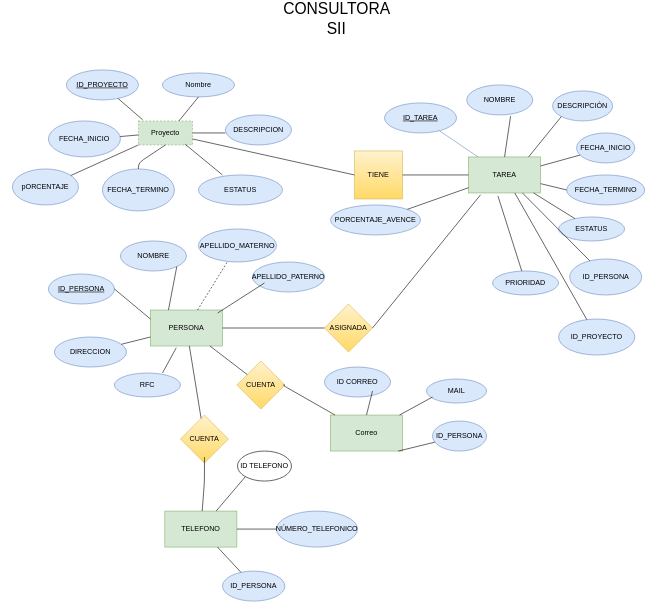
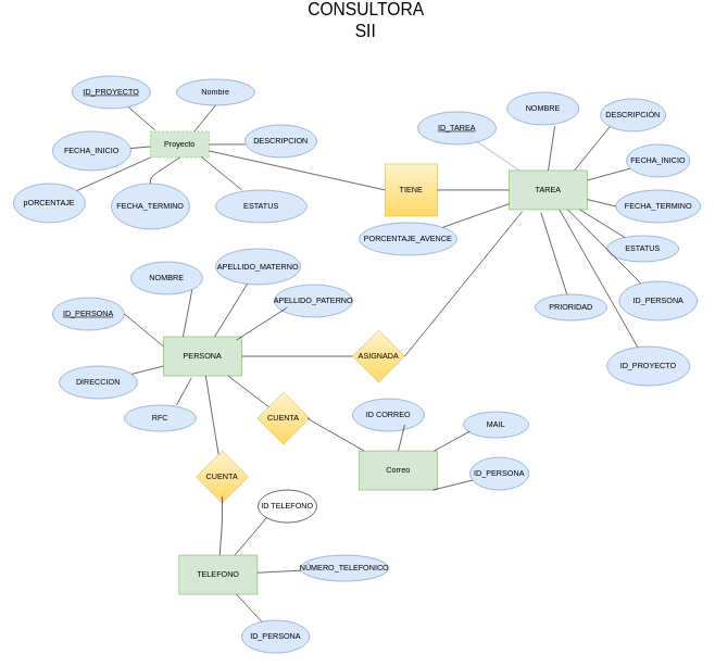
  <mxCell id="0" />
  <mxCell id="1" parent="0" />
  <mxCell id="2" value="Proyecto" style="rounded=0;whiteSpace=wrap;html=1;fillColor=#d5e8d4;strokeColor=#82b366;dashed=1;" vertex="1" parent="1"><mxGeometry x="230" y="200" width="90" height="40" as="geometry" /></mxCell>
  <mxCell id="3" value="&lt;font style=&quot;font-size: 26px&quot;&gt;CONSULTORA SII&lt;/font&gt;" style="text;html=1;strokeColor=none;fillColor=none;align=center;verticalAlign=middle;whiteSpace=wrap;rounded=0;" vertex="1" parent="1"><mxGeometry x="540" y="20" width="40" height="20" as="geometry" /></mxCell>
  <mxCell id="4" value="ID_PROYECTO" style="ellipse;whiteSpace=wrap;html=1;fillColor=#dae8fc;strokeColor=#6c8ebf;fontStyle=4" vertex="1" parent="1"><mxGeometry x="110" y="115" width="120" height="50" as="geometry" /></mxCell>
  <mxCell id="5" value="Nombre" style="ellipse;whiteSpace=wrap;html=1;fillColor=#dae8fc;strokeColor=#6c8ebf;" vertex="1" parent="1"><mxGeometry x="270" y="120" width="120" height="40" as="geometry" /></mxCell>
  <mxCell id="6" value="DESCRIPCION" style="ellipse;whiteSpace=wrap;html=1;fillColor=#dae8fc;strokeColor=#6c8ebf;" vertex="1" parent="1"><mxGeometry x="375" y="190" width="110" height="50" as="geometry" /></mxCell>
  <mxCell id="7" value="ESTATUS" style="ellipse;whiteSpace=wrap;html=1;fillColor=#dae8fc;strokeColor=#6c8ebf;" vertex="1" parent="1"><mxGeometry x="330" y="290" width="140" height="50" as="geometry" /></mxCell>
  <mxCell id="8" value="FECHA_INICIO" style="ellipse;whiteSpace=wrap;html=1;fillColor=#dae8fc;strokeColor=#6c8ebf;" vertex="1" parent="1"><mxGeometry x="80" y="200" width="120" height="60" as="geometry" /></mxCell>
  <mxCell id="9" value="FECHA_TERMINO" style="ellipse;whiteSpace=wrap;html=1;fillColor=#dae8fc;strokeColor=#6c8ebf;" vertex="1" parent="1"><mxGeometry x="170" y="280" width="120" height="70" as="geometry" /></mxCell>
  <mxCell id="10" value="" style="endArrow=none;html=1;entryX=0.867;entryY=0.975;entryDx=0;entryDy=0;entryPerimeter=0;exitX=0.286;exitY=0;exitDx=0;exitDy=0;exitPerimeter=0;" edge="1" parent="1" source="7" target="2"><mxGeometry width="50" height="50" relative="1" as="geometry"><mxPoint x="450" y="370" as="sourcePoint" /><mxPoint x="500" y="320" as="targetPoint" /><Array as="points" /></mxGeometry></mxCell>
  <mxCell id="11" value="" style="endArrow=none;html=1;" edge="1" parent="1" source="2"><mxGeometry width="50" height="50" relative="1" as="geometry"><mxPoint x="325" y="270" as="sourcePoint" /><mxPoint x="375" y="220" as="targetPoint" /></mxGeometry></mxCell>
  <mxCell id="12" value="" style="endArrow=none;html=1;exitX=0.078;exitY=-0.05;exitDx=0;exitDy=0;exitPerimeter=0;" edge="1" parent="1" source="2" target="4"><mxGeometry width="50" height="50" relative="1" as="geometry"><mxPoint x="220" y="200" as="sourcePoint" /><mxPoint x="270" y="150" as="targetPoint" /></mxGeometry></mxCell>
  <mxCell id="13" value="" style="endArrow=none;html=1;entryX=0.5;entryY=1;entryDx=0;entryDy=0;exitX=0.75;exitY=0;exitDx=0;exitDy=0;" edge="1" parent="1" source="2" target="5"><mxGeometry width="50" height="50" relative="1" as="geometry"><mxPoint x="300" y="220" as="sourcePoint" /><mxPoint x="350" y="170" as="targetPoint" /></mxGeometry></mxCell>
  <mxCell id="14" value="" style="endArrow=none;html=1;entryX=0.5;entryY=1;entryDx=0;entryDy=0;" edge="1" parent="1" source="9" target="2"><mxGeometry width="50" height="50" relative="1" as="geometry"><mxPoint x="450" y="370" as="sourcePoint" /><mxPoint x="500" y="320" as="targetPoint" /><Array as="points"><mxPoint x="230" y="270" /></Array></mxGeometry></mxCell>
  <mxCell id="15" value="" style="endArrow=none;html=1;" edge="1" parent="1" source="8" target="2"><mxGeometry width="50" height="50" relative="1" as="geometry"><mxPoint x="450" y="370" as="sourcePoint" /><mxPoint x="500" y="320" as="targetPoint" /></mxGeometry></mxCell>
  <mxCell id="16" value="TIENE" style="whiteSpace=wrap;html=1;fillColor=#fff2cc;strokeColor=#d6b656;gradientColor=#ffd966;rounded=0;" vertex="1" parent="1"><mxGeometry x="590" y="250" width="80" height="80" as="geometry" /></mxCell>
  <mxCell id="17" value="" style="endArrow=none;html=1;entryX=0;entryY=0.5;entryDx=0;entryDy=0;exitX=1;exitY=0.75;exitDx=0;exitDy=0;" edge="1" parent="1" source="2" target="16"><mxGeometry width="50" height="50" relative="1" as="geometry"><mxPoint x="450" y="370" as="sourcePoint" /><mxPoint x="500" y="320" as="targetPoint" /></mxGeometry></mxCell>
  <mxCell id="18" value="TAREA" style="rounded=0;whiteSpace=wrap;html=1;fillColor=#d5e8d4;strokeColor=#82b366;" vertex="1" parent="1"><mxGeometry x="780" y="260" width="120" height="60" as="geometry" /></mxCell>
  <mxCell id="19" value="" style="endArrow=none;html=1;exitX=1;exitY=0.5;exitDx=0;exitDy=0;" edge="1" parent="1" source="16" target="18"><mxGeometry width="50" height="50" relative="1" as="geometry"><mxPoint x="450" y="370" as="sourcePoint" /><mxPoint x="500" y="320" as="targetPoint" /></mxGeometry></mxCell>
  <mxCell id="20" value="ID_TAREA" style="ellipse;whiteSpace=wrap;html=1;fillColor=#dae8fc;strokeColor=#6c8ebf;fontStyle=4" vertex="1" parent="1"><mxGeometry x="640" y="170" width="120" height="50" as="geometry" /></mxCell>
  <mxCell id="21" value="NOMBRE" style="ellipse;whiteSpace=wrap;html=1;fillColor=#dae8fc;strokeColor=#6c8ebf;" vertex="1" parent="1"><mxGeometry x="777" y="140" width="110" height="50" as="geometry" /></mxCell>
  <mxCell id="22" value="DESCRIPCIÓN" style="ellipse;whiteSpace=wrap;html=1;fillColor=#dae8fc;strokeColor=#6c8ebf;" vertex="1" parent="1"><mxGeometry x="920" y="150" width="100" height="50" as="geometry" /></mxCell>
  <mxCell id="23" value="FECHA_INICIO" style="ellipse;whiteSpace=wrap;html=1;fillColor=#dae8fc;strokeColor=#6c8ebf;" vertex="1" parent="1"><mxGeometry x="960" y="220" width="97" height="50" as="geometry" /></mxCell>
  <mxCell id="24" value="FECHA_TERMINO" style="ellipse;whiteSpace=wrap;html=1;fillColor=#dae8fc;strokeColor=#6c8ebf;" vertex="1" parent="1"><mxGeometry x="943.5" y="290" width="130" height="50" as="geometry" /></mxCell>
  <mxCell id="25" value="ESTATUS" style="ellipse;whiteSpace=wrap;html=1;fillColor=#dae8fc;strokeColor=#6c8ebf;" vertex="1" parent="1"><mxGeometry x="930" y="360" width="110" height="40" as="geometry" /></mxCell>
  <mxCell id="26" value="PRIORIDAD" style="ellipse;whiteSpace=wrap;html=1;fillColor=#dae8fc;strokeColor=#6c8ebf;" vertex="1" parent="1"><mxGeometry x="820" y="450" width="110" height="40" as="geometry" /></mxCell>
  <mxCell id="27" value="" style="endArrow=none;html=1;entryX=0.664;entryY=1.04;entryDx=0;entryDy=0;entryPerimeter=0;exitX=0.5;exitY=0;exitDx=0;exitDy=0;" edge="1" parent="1" source="18" target="21"><mxGeometry width="50" height="50" relative="1" as="geometry"><mxPoint x="850" y="250" as="sourcePoint" /><mxPoint x="890" y="210" as="targetPoint" /></mxGeometry></mxCell>
  <mxCell id="28" value="" style="endArrow=none;html=1;entryX=0;entryY=1;entryDx=0;entryDy=0;" edge="1" parent="1" target="22"><mxGeometry width="50" height="50" relative="1" as="geometry"><mxPoint x="880" y="260" as="sourcePoint" /><mxPoint x="930" y="210" as="targetPoint" /></mxGeometry></mxCell>
  <mxCell id="29" value="" style="endArrow=none;html=1;exitX=1;exitY=0.25;exitDx=0;exitDy=0;" edge="1" parent="1" source="18" target="23"><mxGeometry width="50" height="50" relative="1" as="geometry"><mxPoint x="450" y="370" as="sourcePoint" /><mxPoint x="500" y="320" as="targetPoint" /></mxGeometry></mxCell>
  <mxCell id="30" value="" style="endArrow=none;html=1;entryX=0;entryY=0.5;entryDx=0;entryDy=0;" edge="1" parent="1" source="18" target="24"><mxGeometry width="50" height="50" relative="1" as="geometry"><mxPoint x="880" y="350" as="sourcePoint" /><mxPoint x="930" y="300" as="targetPoint" /></mxGeometry></mxCell>
  <mxCell id="31" value="" style="endArrow=none;html=1;" edge="1" parent="1" source="18" target="25"><mxGeometry width="50" height="50" relative="1" as="geometry"><mxPoint x="680" y="410" as="sourcePoint" /><mxPoint x="890" y="370" as="targetPoint" /></mxGeometry></mxCell>
  <mxCell id="32" value="" style="endArrow=none;html=1;entryX=0.408;entryY=1.083;entryDx=0;entryDy=0;entryPerimeter=0;" edge="1" parent="1" source="26" target="18"><mxGeometry width="50" height="50" relative="1" as="geometry"><mxPoint x="570" y="380" as="sourcePoint" /><mxPoint x="620" y="330" as="targetPoint" /></mxGeometry></mxCell>
  <mxCell id="33" value="PORCENTAJE_AVENCE" style="ellipse;whiteSpace=wrap;html=1;fillColor=#dae8fc;strokeColor=#6c8ebf;" vertex="1" parent="1"><mxGeometry x="550" y="340" width="150" height="50" as="geometry" /></mxCell>
  <mxCell id="34" value="" style="endArrow=none;html=1;exitX=1;exitY=0;exitDx=0;exitDy=0;" edge="1" parent="1" source="33" target="18"><mxGeometry width="50" height="50" relative="1" as="geometry"><mxPoint x="450" y="370" as="sourcePoint" /><mxPoint x="500" y="320" as="targetPoint" /></mxGeometry></mxCell>
  <mxCell id="35" value="pORCENTAJE" style="ellipse;whiteSpace=wrap;html=1;fillColor=#dae8fc;strokeColor=#6c8ebf;" vertex="1" parent="1"><mxGeometry x="20" y="280" width="110" height="60" as="geometry" /></mxCell>
  <mxCell id="36" value="" style="endArrow=none;html=1;entryX=0;entryY=1;entryDx=0;entryDy=0;" edge="1" parent="1" source="35" target="2"><mxGeometry width="50" height="50" relative="1" as="geometry"><mxPoint x="450" y="370" as="sourcePoint" /><mxPoint x="500" y="320" as="targetPoint" /></mxGeometry></mxCell>
  <mxCell id="37" value="ID_PERSONA" style="ellipse;whiteSpace=wrap;html=1;fillColor=#dae8fc;strokeColor=#6c8ebf;" vertex="1" parent="1"><mxGeometry x="948.5" y="430" width="120" height="60" as="geometry" /></mxCell>
  <mxCell id="38" value="" style="endArrow=none;html=1;" edge="1" parent="1" source="37" target="18"><mxGeometry width="50" height="50" relative="1" as="geometry"><mxPoint x="450" y="370" as="sourcePoint" /><mxPoint x="500" y="320" as="targetPoint" /></mxGeometry></mxCell>
  <mxCell id="39" value="ID_PROYECTO" style="ellipse;whiteSpace=wrap;html=1;fillColor=#dae8fc;strokeColor=#6c8ebf;" vertex="1" parent="1"><mxGeometry x="930" y="530" width="127" height="60" as="geometry" /></mxCell>
  <mxCell id="40" value="" style="endArrow=none;html=1;" edge="1" parent="1" source="39" target="18"><mxGeometry width="50" height="50" relative="1" as="geometry"><mxPoint x="800" y="410" as="sourcePoint" /><mxPoint x="850" y="360" as="targetPoint" /></mxGeometry></mxCell>
  <mxCell id="41" value="ASIGNADA" style="rhombus;whiteSpace=wrap;html=1;fillColor=#fff2cc;strokeColor=#d6b656;gradientColor=#ffd966;" vertex="1" parent="1"><mxGeometry x="540" y="505" width="80" height="80" as="geometry" /></mxCell>
  <mxCell id="42" value="" style="endArrow=none;html=1;entryX=0.167;entryY=1.05;entryDx=0;entryDy=0;entryPerimeter=0;exitX=1;exitY=0.5;exitDx=0;exitDy=0;" edge="1" parent="1" source="41" target="18"><mxGeometry width="50" height="50" relative="1" as="geometry"><mxPoint x="660" y="510" as="sourcePoint" /><mxPoint x="820" y="400" as="targetPoint" /></mxGeometry></mxCell>
  <mxCell id="43" value="PERSONA" style="rounded=0;whiteSpace=wrap;html=1;fillColor=#d5e8d4;strokeColor=#82b366;" vertex="1" parent="1"><mxGeometry x="250" y="515" width="120" height="60" as="geometry" /></mxCell>
  <mxCell id="44" value="" style="endArrow=none;html=1;entryX=0;entryY=0.5;entryDx=0;entryDy=0;" edge="1" parent="1" source="43" target="41"><mxGeometry width="50" height="50" relative="1" as="geometry"><mxPoint x="430" y="580" as="sourcePoint" /><mxPoint x="480" y="530" as="targetPoint" /></mxGeometry></mxCell>
  <mxCell id="45" value="ID_PERSONA" style="ellipse;whiteSpace=wrap;html=1;fillColor=#dae8fc;strokeColor=#6c8ebf;fontStyle=4" vertex="1" parent="1"><mxGeometry x="80" y="455" width="110" height="50" as="geometry" /></mxCell>
  <mxCell id="46" value="NOMBRE" style="ellipse;whiteSpace=wrap;html=1;fillColor=#dae8fc;strokeColor=#6c8ebf;" vertex="1" parent="1"><mxGeometry x="200" y="400" width="110" height="50" as="geometry" /></mxCell>
  <mxCell id="47" value="APELLIDO_MATERNO" style="ellipse;whiteSpace=wrap;html=1;fillColor=#dae8fc;strokeColor=#6c8ebf;" vertex="1" parent="1"><mxGeometry x="330" y="380" width="130" height="55" as="geometry" /></mxCell>
  <mxCell id="48" value="APELLIDO_PATERNO" style="ellipse;whiteSpace=wrap;html=1;fillColor=#dae8fc;strokeColor=#6c8ebf;" vertex="1" parent="1"><mxGeometry x="420" y="435" width="120" height="50" as="geometry" /></mxCell>
  <mxCell id="49" value="Correo" style="rounded=0;whiteSpace=wrap;html=1;fillColor=#d5e8d4;strokeColor=#82b366;" vertex="1" parent="1"><mxGeometry x="550" y="690" width="120" height="60" as="geometry" /></mxCell>
  <mxCell id="50" value="TELEFONO" style="rounded=0;whiteSpace=wrap;html=1;fillColor=#d5e8d4;strokeColor=#82b366;" vertex="1" parent="1"><mxGeometry x="274" y="850" width="120" height="60" as="geometry" /></mxCell>
  <mxCell id="51" value="ID_PERSONA" style="ellipse;whiteSpace=wrap;html=1;fillColor=#dae8fc;strokeColor=#6c8ebf;" vertex="1" parent="1"><mxGeometry x="370" y="950" width="104" height="50" as="geometry" /></mxCell>
  <mxCell id="52" value="ID_PERSONA" style="ellipse;whiteSpace=wrap;html=1;fillColor=#dae8fc;strokeColor=#6c8ebf;" vertex="1" parent="1"><mxGeometry x="720" y="700" width="90" height="50" as="geometry" /></mxCell>
  <mxCell id="53" value="MAIL" style="ellipse;whiteSpace=wrap;html=1;fillColor=#dae8fc;strokeColor=#6c8ebf;" vertex="1" parent="1"><mxGeometry x="710" y="630" width="100" height="40" as="geometry" /></mxCell>
- <mxCell id="54" value="NÚMERO_TELEFONICO" style="ellipse;whiteSpace=wrap;html=1;fillColor=#dae8fc;strokeColor=#6c8ebf;" vertex="1" parent="1"><mxGeometry x="460" y="850" width="135" height="60" as="geometry" /></mxCell>
+ <mxCell id="54" value="NÚMERO_TELEFONICO" style="ellipse;whiteSpace=wrap;html=1;fillColor=#dae8fc;strokeColor=#6c8ebf;" vertex="1" parent="1"><mxGeometry x="460" y="850" width="135" height="40" as="geometry" /></mxCell>
  <mxCell id="55" value="" style="endArrow=none;html=1;" edge="1" parent="1" source="50" target="54"><mxGeometry width="50" height="50" relative="1" as="geometry"><mxPoint x="450" y="740" as="sourcePoint" /><mxPoint x="500" y="690" as="targetPoint" /></mxGeometry></mxCell>
  <mxCell id="56" value="" style="endArrow=none;html=1;" edge="1" parent="1" source="49"><mxGeometry width="50" height="50" relative="1" as="geometry"><mxPoint x="670" y="710" as="sourcePoint" /><mxPoint x="720" y="660" as="targetPoint" /></mxGeometry></mxCell>
  <mxCell id="57" value="" style="endArrow=none;html=1;exitX=0.942;exitY=1;exitDx=0;exitDy=0;exitPerimeter=0;" edge="1" parent="1" source="49" target="52"><mxGeometry width="50" height="50" relative="1" as="geometry"><mxPoint x="700" y="810" as="sourcePoint" /><mxPoint x="750" y="760" as="targetPoint" /></mxGeometry></mxCell>
  <mxCell id="58" value="" style="endArrow=none;html=1;" edge="1" parent="1" source="50" target="51"><mxGeometry width="50" height="50" relative="1" as="geometry"><mxPoint x="190" y="790" as="sourcePoint" /><mxPoint x="240" y="740" as="targetPoint" /></mxGeometry></mxCell>
  <mxCell id="59" value="CUENTA" style="rhombus;whiteSpace=wrap;html=1;gradientColor=#ffd966;fillColor=#fff2cc;strokeColor=#d6b656;" vertex="1" parent="1"><mxGeometry x="300" y="690" width="80" height="80" as="geometry" /></mxCell>
  <mxCell id="60" value="CUENTA" style="rhombus;whiteSpace=wrap;html=1;gradientColor=#ffd966;fillColor=#fff2cc;strokeColor=#d6b656;" vertex="1" parent="1"><mxGeometry x="394" y="600" width="80" height="80" as="geometry" /></mxCell>
  <mxCell id="61" value="" style="endArrow=none;html=1;" edge="1" parent="1" source="60" target="43"><mxGeometry width="50" height="50" relative="1" as="geometry"><mxPoint x="450" y="640" as="sourcePoint" /><mxPoint x="500" y="590" as="targetPoint" /></mxGeometry></mxCell>
  <mxCell id="62" value="" style="endArrow=none;html=1;" edge="1" parent="1" source="60" target="49"><mxGeometry width="50" height="50" relative="1" as="geometry"><mxPoint x="510" y="650" as="sourcePoint" /><mxPoint x="560" y="600" as="targetPoint" /><Array as="points"><mxPoint x="470" y="640" /></Array></mxGeometry></mxCell>
  <mxCell id="63" value="" style="endArrow=none;html=1;" edge="1" parent="1" source="50"><mxGeometry width="50" height="50" relative="1" as="geometry"><mxPoint x="450" y="640" as="sourcePoint" /><mxPoint x="340" y="760" as="targetPoint" /><Array as="points"><mxPoint x="340" y="800" /></Array></mxGeometry></mxCell>
  <mxCell id="64" value="" style="endArrow=none;html=1;" edge="1" parent="1" source="59" target="43"><mxGeometry width="50" height="50" relative="1" as="geometry"><mxPoint x="450" y="640" as="sourcePoint" /><mxPoint x="500" y="590" as="targetPoint" /></mxGeometry></mxCell>
  <mxCell id="65" value="DIRECCION" style="ellipse;whiteSpace=wrap;html=1;fillColor=#dae8fc;strokeColor=#6c8ebf;" vertex="1" parent="1"><mxGeometry x="90" y="560" width="120" height="50" as="geometry" /></mxCell>
- <mxCell id="66" value="" style="endArrow=none;html=1;dashed=1;" edge="1" parent="1" source="43" target="47"><mxGeometry width="50" height="50" relative="1" as="geometry"><mxPoint x="450" y="640" as="sourcePoint" /><mxPoint x="500" y="590" as="targetPoint" /></mxGeometry></mxCell>
+ <mxCell id="66" value="" style="endArrow=none;html=1;" edge="1" parent="1" source="43" target="47"><mxGeometry width="50" height="50" relative="1" as="geometry"><mxPoint x="450" y="640" as="sourcePoint" /><mxPoint x="500" y="590" as="targetPoint" /></mxGeometry></mxCell>
  <mxCell id="67" value="" style="endArrow=none;html=1;" edge="1" parent="1"><mxGeometry width="50" height="50" relative="1" as="geometry"><mxPoint x="362" y="520" as="sourcePoint" /><mxPoint x="440" y="470" as="targetPoint" /></mxGeometry></mxCell>
  <mxCell id="68" value="" style="endArrow=none;html=1;entryX=1;entryY=1;entryDx=0;entryDy=0;exitX=0.25;exitY=0;exitDx=0;exitDy=0;" edge="1" parent="1" source="43" target="46"><mxGeometry width="50" height="50" relative="1" as="geometry"><mxPoint x="270" y="520" as="sourcePoint" /><mxPoint x="320" y="470" as="targetPoint" /></mxGeometry></mxCell>
  <mxCell id="69" value="" style="endArrow=none;html=1;entryX=1;entryY=0.5;entryDx=0;entryDy=0;exitX=0;exitY=0.25;exitDx=0;exitDy=0;" edge="1" parent="1" source="43" target="45"><mxGeometry width="50" height="50" relative="1" as="geometry"><mxPoint x="110" y="510" as="sourcePoint" /><mxPoint x="160" y="460" as="targetPoint" /></mxGeometry></mxCell>
  <mxCell id="70" value="" style="endArrow=none;html=1;" edge="1" parent="1" source="65" target="43"><mxGeometry width="50" height="50" relative="1" as="geometry"><mxPoint x="120" y="580" as="sourcePoint" /><mxPoint x="170" y="530" as="targetPoint" /></mxGeometry></mxCell>
  <mxCell id="71" value="" style="endArrow=none;html=1;fillColor=#dae8fc;strokeColor=#6c8ebf;" edge="1" parent="1" source="18" target="20"><mxGeometry width="50" height="50" relative="1" as="geometry"><mxPoint x="730" y="290" as="sourcePoint" /><mxPoint x="780" y="240" as="targetPoint" /></mxGeometry></mxCell>
  <mxCell id="72" value="RFC" style="ellipse;whiteSpace=wrap;html=1;fillColor=#dae8fc;strokeColor=#6c8ebf;" vertex="1" parent="1"><mxGeometry x="190" y="620" width="110" height="40" as="geometry" /></mxCell>
  <mxCell id="73" value="" style="endArrow=none;html=1;entryX=0.358;entryY=1.05;entryDx=0;entryDy=0;entryPerimeter=0;" edge="1" parent="1" target="43"><mxGeometry width="50" height="50" relative="1" as="geometry"><mxPoint x="270" y="620" as="sourcePoint" /><mxPoint x="320" y="570" as="targetPoint" /></mxGeometry></mxCell>
  <mxCell id="74" value="ID CORREO" style="ellipse;whiteSpace=wrap;html=1;fillColor=#dae8fc;strokeColor=#6c8ebf;" vertex="1" parent="1"><mxGeometry x="540" y="610" width="110" height="50" as="geometry" /></mxCell>
  <mxCell id="75" value="" style="endArrow=none;html=1;exitX=0.5;exitY=0;exitDx=0;exitDy=0;" edge="1" parent="1" source="49"><mxGeometry width="50" height="50" relative="1" as="geometry"><mxPoint x="570" y="700" as="sourcePoint" /><mxPoint x="620" y="650" as="targetPoint" /></mxGeometry></mxCell>
  <mxCell id="76" value="ID TELEFONO" style="ellipse;whiteSpace=wrap;html=1;" vertex="1" parent="1"><mxGeometry x="395" y="750" width="90" height="50" as="geometry" /></mxCell>
  <mxCell id="77" value="" style="endArrow=none;html=1;entryX=0;entryY=1;entryDx=0;entryDy=0;" edge="1" parent="1" source="50" target="76"><mxGeometry width="50" height="50" relative="1" as="geometry"><mxPoint x="400" y="840" as="sourcePoint" /><mxPoint x="450" y="790" as="targetPoint" /></mxGeometry></mxCell>
